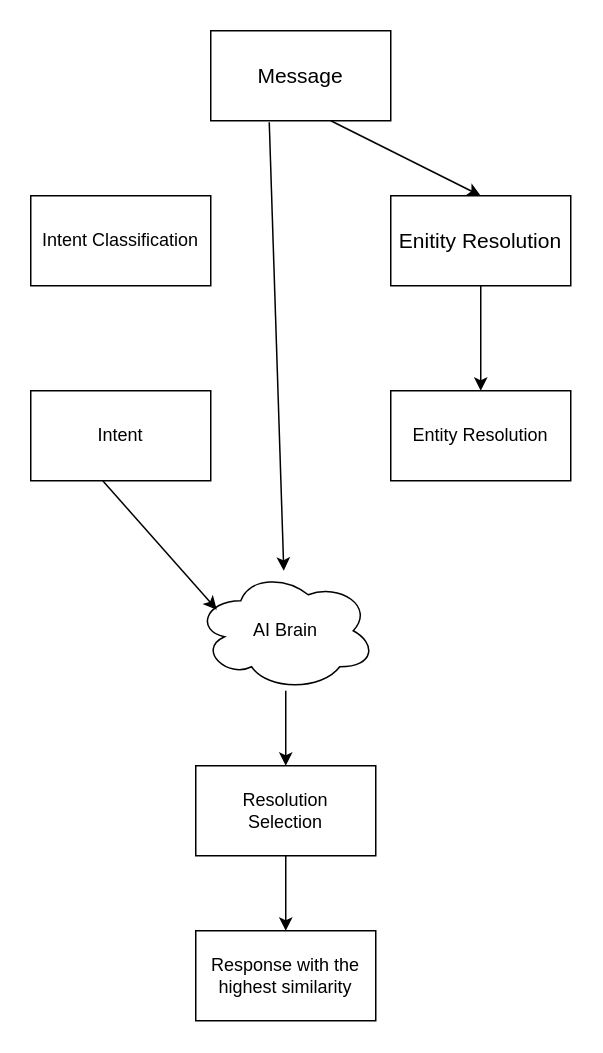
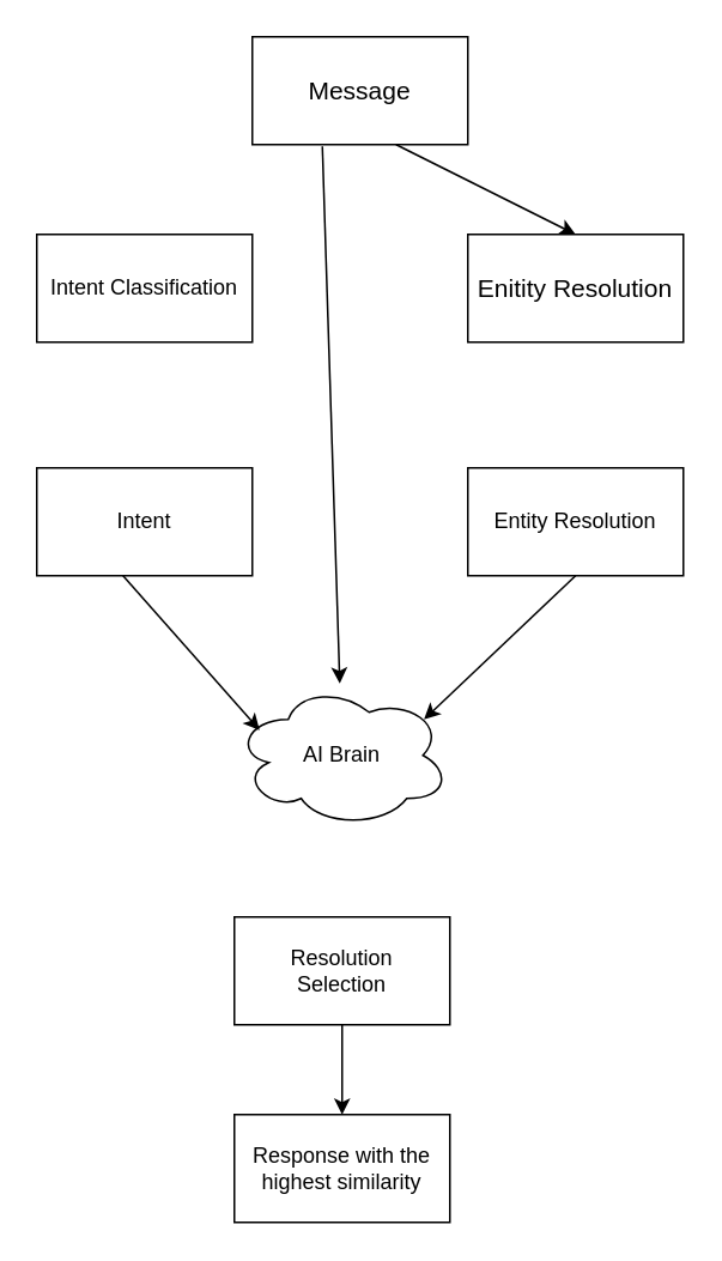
  <mxCell id="0" />
  <mxCell id="1" parent="0" />
  <mxCell id="2" value="&lt;font style=&quot;font-size: 14px;&quot;&gt;Message&lt;/font&gt;" style="rounded=0;whiteSpace=wrap;html=1;" vertex="1" parent="1"><mxGeometry x="140" y="20" width="120" height="60" as="geometry" /></mxCell>
  <mxCell id="3" value="" style="endArrow=classic;html=1;rounded=0;exitX=0.667;exitY=1;exitDx=0;exitDy=0;exitPerimeter=0;entryX=0.5;entryY=0;entryDx=0;entryDy=0;" edge="1" parent="1" source="2" target="4"><mxGeometry width="50" height="50" relative="1" as="geometry"><mxPoint x="180" y="210" as="sourcePoint" /><mxPoint x="300" y="180" as="targetPoint" /></mxGeometry></mxCell>
  <mxCell id="4" value="&lt;font style=&quot;font-size: 14px;&quot;&gt;Enitity Resolution&lt;/font&gt;" style="rounded=0;whiteSpace=wrap;html=1;" vertex="1" parent="1"><mxGeometry x="260" y="130" width="120" height="60" as="geometry" /></mxCell>
  <mxCell id="5" value="Intent Classification" style="rounded=0;whiteSpace=wrap;html=1;" vertex="1" parent="1"><mxGeometry x="20" y="130" width="120" height="60" as="geometry" /></mxCell>
  <mxCell id="6" value="" style="endArrow=classic;html=1;rounded=0;exitX=0.325;exitY=1.017;exitDx=0;exitDy=0;exitPerimeter=0;" edge="1" parent="1" source="2" target="10"><mxGeometry width="50" height="50" relative="1" as="geometry"><mxPoint x="180" y="220" as="sourcePoint" /><mxPoint x="230" y="170" as="targetPoint" /></mxGeometry></mxCell>
  <mxCell id="7" value="Intent" style="rounded=0;whiteSpace=wrap;html=1;" vertex="1" parent="1"><mxGeometry x="20" y="260" width="120" height="60" as="geometry" /></mxCell>
  <mxCell id="8" value="Entity Resolution" style="rounded=0;whiteSpace=wrap;html=1;" vertex="1" parent="1"><mxGeometry x="260" y="260" width="120" height="60" as="geometry" /></mxCell>
- <mxCell id="9" value="" style="endArrow=classic;html=1;rounded=0;exitX=0.5;exitY=1;exitDx=0;exitDy=0;" edge="1" parent="1" source="4" target="8"><mxGeometry width="50" height="50" relative="1" as="geometry"><mxPoint x="180" y="220" as="sourcePoint" /><mxPoint x="230" y="170" as="targetPoint" /></mxGeometry></mxCell>
  <mxCell id="10" value="AI Brain" style="ellipse;shape=cloud;whiteSpace=wrap;html=1;" vertex="1" parent="1"><mxGeometry x="130" y="380" width="120" height="80" as="geometry" /></mxCell>
+ <mxCell id="11" value="" style="endArrow=classic;html=1;rounded=0;entryX=0.88;entryY=0.25;entryDx=0;entryDy=0;entryPerimeter=0;exitX=0.5;exitY=1;exitDx=0;exitDy=0;" edge="1" parent="1" source="8" target="10"><mxGeometry width="50" height="50" relative="1" as="geometry"><mxPoint x="180" y="350" as="sourcePoint" /><mxPoint x="230" y="300" as="targetPoint" /></mxGeometry></mxCell>
  <mxCell id="12" value="" style="endArrow=classic;html=1;rounded=0;entryX=0.117;entryY=0.325;entryDx=0;entryDy=0;entryPerimeter=0;exitX=0.4;exitY=1;exitDx=0;exitDy=0;exitPerimeter=0;" edge="1" parent="1" source="7" target="10"><mxGeometry width="50" height="50" relative="1" as="geometry"><mxPoint x="180" y="350" as="sourcePoint" /><mxPoint x="230" y="300" as="targetPoint" /></mxGeometry></mxCell>
  <mxCell id="13" value="Resolution &lt;br&gt;Selection" style="rounded=0;whiteSpace=wrap;html=1;" vertex="1" parent="1"><mxGeometry x="130" y="510" width="120" height="60" as="geometry" /></mxCell>
  <mxCell id="14" value="Response with the highest similarity" style="rounded=0;whiteSpace=wrap;html=1;" vertex="1" parent="1"><mxGeometry x="130" y="620" width="120" height="60" as="geometry" /></mxCell>
- <mxCell id="15" value="" style="endArrow=classic;html=1;rounded=0;" edge="1" parent="1" source="10" target="13"><mxGeometry width="50" height="50" relative="1" as="geometry"><mxPoint x="180" y="490" as="sourcePoint" /><mxPoint x="230" y="440" as="targetPoint" /></mxGeometry></mxCell>
  <mxCell id="16" value="" style="endArrow=classic;html=1;rounded=0;exitX=0.5;exitY=1;exitDx=0;exitDy=0;" edge="1" parent="1" source="13" target="14"><mxGeometry width="50" height="50" relative="1" as="geometry"><mxPoint x="230" y="590" as="sourcePoint" /><mxPoint x="280" y="540" as="targetPoint" /></mxGeometry></mxCell>
